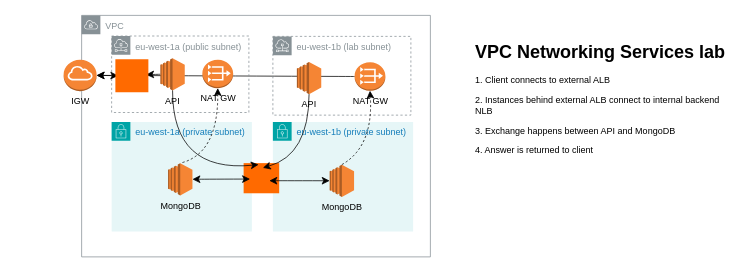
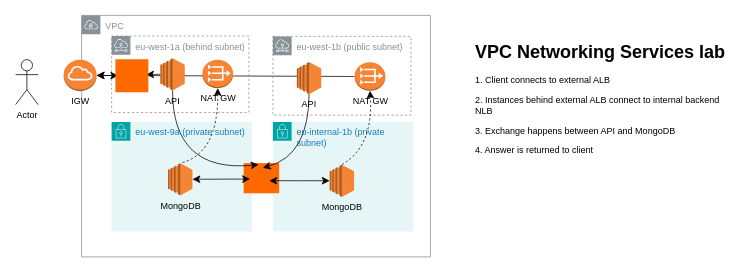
  <mxCell id="0" />
  <mxCell id="1" parent="0" />
  <mxCell id="2" value="VPC" style="sketch=0;outlineConnect=0;gradientColor=none;html=1;whiteSpace=wrap;fontSize=12;fontStyle=0;shape=mxgraph.aws4.group;grIcon=mxgraph.aws4.group_vpc;strokeColor=#879196;fillColor=none;verticalAlign=top;align=left;spacingLeft=30;fontColor=#879196;dashed=0;" parent="1" vertex="1"><mxGeometry x="108" y="20" width="465" height="322" as="geometry" /></mxCell>
  <mxCell id="3" value="" style="endArrow=classic;html=1;rounded=0;fontSize=12;startSize=8;endSize=8;curved=1;entryX=1;entryY=0.5;entryDx=0;entryDy=0;entryPerimeter=0;exitX=0;exitY=0.5;exitDx=0;exitDy=0;exitPerimeter=0;" edge="1" parent="1" source="14" target="9"><mxGeometry width="50" height="50" relative="1" as="geometry"><mxPoint x="416" y="-72" as="sourcePoint" /><mxPoint x="466" y="-122" as="targetPoint" /></mxGeometry></mxCell>
- <mxCell id="4" value="eu-west-1b (private subnet)" style="points=[[0,0],[0.25,0],[0.5,0],[0.75,0],[1,0],[1,0.25],[1,0.5],[1,0.75],[1,1],[0.75,1],[0.5,1],[0.25,1],[0,1],[0,0.75],[0,0.5],[0,0.25]];outlineConnect=0;gradientColor=none;html=1;whiteSpace=wrap;fontSize=12;fontStyle=0;container=1;pointerEvents=0;collapsible=0;recursiveResize=0;shape=mxgraph.aws4.group;grIcon=mxgraph.aws4.group_security_group;grStroke=0;strokeColor=#00A4A6;fillColor=#E6F6F7;verticalAlign=top;align=left;spacingLeft=30;fontColor=#147EBA;dashed=0;" vertex="1" parent="1"><mxGeometry x="363" y="162" width="187" height="146" as="geometry" /></mxCell>
- <mxCell id="5" value="eu-west-1a (private subnet)" style="points=[[0,0],[0.25,0],[0.5,0],[0.75,0],[1,0],[1,0.25],[1,0.5],[1,0.75],[1,1],[0.75,1],[0.5,1],[0.25,1],[0,1],[0,0.75],[0,0.5],[0,0.25]];outlineConnect=0;gradientColor=none;html=1;whiteSpace=wrap;fontSize=12;fontStyle=0;container=1;pointerEvents=0;collapsible=0;recursiveResize=0;shape=mxgraph.aws4.group;grIcon=mxgraph.aws4.group_security_group;grStroke=0;strokeColor=#00A4A6;fillColor=#E6F6F7;verticalAlign=top;align=left;spacingLeft=30;fontColor=#147EBA;dashed=0;" vertex="1" parent="1"><mxGeometry x="148" y="162" width="187" height="146" as="geometry" /></mxCell>
- <mxCell id="6" value="eu-west-1a (public subnet)" style="sketch=0;outlineConnect=0;gradientColor=none;html=1;whiteSpace=wrap;fontSize=12;fontStyle=0;shape=mxgraph.aws4.group;grIcon=mxgraph.aws4.group_subnet;strokeColor=#879196;fillColor=none;verticalAlign=top;align=left;spacingLeft=30;fontColor=#879196;dashed=1;" parent="1" vertex="1"><mxGeometry x="148" y="47.5" width="183" height="102" as="geometry" /></mxCell>
+ <mxCell id="4" value="eu-internal-1b (private subnet)" style="points=[[0,0],[0.25,0],[0.5,0],[0.75,0],[1,0],[1,0.25],[1,0.5],[1,0.75],[1,1],[0.75,1],[0.5,1],[0.25,1],[0,1],[0,0.75],[0,0.5],[0,0.25]];outlineConnect=0;gradientColor=none;html=1;whiteSpace=wrap;fontSize=12;fontStyle=0;container=1;pointerEvents=0;collapsible=0;recursiveResize=0;shape=mxgraph.aws4.group;grIcon=mxgraph.aws4.group_security_group;grStroke=0;strokeColor=#00A4A6;fillColor=#E6F6F7;verticalAlign=top;align=left;spacingLeft=30;fontColor=#147EBA;dashed=0;" vertex="1" parent="1"><mxGeometry x="363" y="162" width="187" height="146" as="geometry" /></mxCell>
+ <mxCell id="5" value="eu-west-9a (private subnet)" style="points=[[0,0],[0.25,0],[0.5,0],[0.75,0],[1,0],[1,0.25],[1,0.5],[1,0.75],[1,1],[0.75,1],[0.5,1],[0.25,1],[0,1],[0,0.75],[0,0.5],[0,0.25]];outlineConnect=0;gradientColor=none;html=1;whiteSpace=wrap;fontSize=12;fontStyle=0;container=1;pointerEvents=0;collapsible=0;recursiveResize=0;shape=mxgraph.aws4.group;grIcon=mxgraph.aws4.group_security_group;grStroke=0;strokeColor=#00A4A6;fillColor=#E6F6F7;verticalAlign=top;align=left;spacingLeft=30;fontColor=#147EBA;dashed=0;" vertex="1" parent="1"><mxGeometry x="148" y="162" width="187" height="146" as="geometry" /></mxCell>
+ <mxCell id="6" value="eu-west-1a (behind subnet)" style="sketch=0;outlineConnect=0;gradientColor=none;html=1;whiteSpace=wrap;fontSize=12;fontStyle=0;shape=mxgraph.aws4.group;grIcon=mxgraph.aws4.group_subnet;strokeColor=#879196;fillColor=none;verticalAlign=top;align=left;spacingLeft=30;fontColor=#879196;dashed=1;" parent="1" vertex="1"><mxGeometry x="148" y="47.5" width="183" height="102" as="geometry" /></mxCell>
+ <mxCell id="7" value="Actor" style="shape=umlActor;verticalLabelPosition=bottom;verticalAlign=top;html=1;outlineConnect=0;" parent="1" vertex="1"><mxGeometry x="20" y="79" width="30" height="60" as="geometry" /></mxCell>
  <mxCell id="8" value="&lt;h1 style=&quot;margin-top: 0px;&quot;&gt;VPC Networking Services lab&lt;br&gt;&lt;/h1&gt;&lt;p&gt;1. Client connects to external ALB&lt;br&gt;&lt;/p&gt;&lt;p&gt;2. Instances behind external ALB connect to internal backend NLB&lt;br&gt;&lt;/p&gt;&lt;p&gt;3. Exchange happens between API and MongoDB&lt;br&gt;&lt;/p&gt;&lt;p&gt;4. Answer is returned to client&lt;br&gt;&lt;/p&gt;" style="text;html=1;whiteSpace=wrap;overflow=hidden;rounded=0;" parent="1" vertex="1"><mxGeometry x="631" y="48" width="341" height="180" as="geometry" /></mxCell>
  <mxCell id="9" value="IGW" style="outlineConnect=0;dashed=0;verticalLabelPosition=bottom;verticalAlign=top;align=center;html=1;shape=mxgraph.aws3.internet_gateway;fillColor=#F58534;gradientColor=none;" parent="1" vertex="1"><mxGeometry x="84" y="79" width="44" height="42" as="geometry" /></mxCell>
  <mxCell id="10" value="" style="endArrow=none;dashed=1;html=1;rounded=0;fontSize=12;startSize=8;endSize=8;curved=1;entryX=0.5;entryY=0;entryDx=0;entryDy=0;entryPerimeter=0;exitX=0.5;exitY=1;exitDx=0;exitDy=0;exitPerimeter=0;startArrow=classic;startFill=1;endFill=0;" parent="1" source="24" edge="1" target="11"><mxGeometry width="50" height="50" relative="1" as="geometry"><mxPoint x="303" y="383" as="sourcePoint" /><mxPoint x="414.75" y="114.16" as="targetPoint" /><Array as="points"><mxPoint x="290" y="205" /></Array></mxGeometry></mxCell>
  <mxCell id="11" value="MongoDB" style="outlineConnect=0;dashed=0;verticalLabelPosition=bottom;verticalAlign=top;align=center;html=1;shape=mxgraph.aws3.ec2;fillColor=#F58534;gradientColor=none;" parent="1" vertex="1"><mxGeometry x="223.25" y="217" width="32.5" height="43" as="geometry" /></mxCell>
- <mxCell id="12" value="eu-west-1b (lab subnet)" style="sketch=0;outlineConnect=0;gradientColor=none;html=1;whiteSpace=wrap;fontSize=12;fontStyle=0;shape=mxgraph.aws4.group;grIcon=mxgraph.aws4.group_subnet;strokeColor=#879196;fillColor=none;verticalAlign=top;align=left;spacingLeft=30;fontColor=#879196;dashed=1;" parent="1" vertex="1"><mxGeometry x="363" y="48" width="184" height="105" as="geometry" /></mxCell>
+ <mxCell id="12" value="eu-west-1b (public subnet)" style="sketch=0;outlineConnect=0;gradientColor=none;html=1;whiteSpace=wrap;fontSize=12;fontStyle=0;shape=mxgraph.aws4.group;grIcon=mxgraph.aws4.group_subnet;strokeColor=#879196;fillColor=none;verticalAlign=top;align=left;spacingLeft=30;fontColor=#879196;dashed=1;" parent="1" vertex="1"><mxGeometry x="363" y="48" width="184" height="105" as="geometry" /></mxCell>
  <mxCell id="13" value="API" style="outlineConnect=0;dashed=0;verticalLabelPosition=bottom;verticalAlign=top;align=center;html=1;shape=mxgraph.aws3.ec2;fillColor=#F58534;gradientColor=none;" vertex="1" parent="1"><mxGeometry x="395" y="82" width="32.5" height="43" as="geometry" /></mxCell>
  <mxCell id="14" value="NAT GW" style="outlineConnect=0;dashed=0;verticalLabelPosition=bottom;verticalAlign=top;align=center;html=1;shape=mxgraph.aws3.vpc_nat_gateway;fillColor=#F58534;gradientColor=none;" vertex="1" parent="1"><mxGeometry x="472" y="82.5" width="41" height="38" as="geometry" /></mxCell>
  <mxCell id="15" value="MongoDB" style="outlineConnect=0;dashed=0;verticalLabelPosition=bottom;verticalAlign=top;align=center;html=1;shape=mxgraph.aws3.ec2;fillColor=#F58534;gradientColor=none;" vertex="1" parent="1"><mxGeometry x="438.75" y="219" width="32.5" height="43" as="geometry" /></mxCell>
  <mxCell id="16" value="" style="endArrow=classic;html=1;rounded=0;fontSize=12;startSize=8;endSize=8;curved=1;entryX=0.5;entryY=1;entryDx=0;entryDy=0;entryPerimeter=0;exitX=0.5;exitY=0;exitDx=0;exitDy=0;exitPerimeter=0;dashed=1;" edge="1" parent="1" source="15" target="14"><mxGeometry width="50" height="50" relative="1" as="geometry"><mxPoint x="486" y="270" as="sourcePoint" /><mxPoint x="536" y="220" as="targetPoint" /><Array as="points"><mxPoint x="497" y="195" /></Array></mxGeometry></mxCell>
  <mxCell id="17" value="" style="edgeStyle=none;curved=1;rounded=0;orthogonalLoop=1;jettySize=auto;html=1;exitX=0;exitY=0.5;exitDx=0;exitDy=0;exitPerimeter=0;fontSize=12;startSize=8;endSize=8;entryX=0.932;entryY=0.466;entryDx=0;entryDy=0;entryPerimeter=0;" edge="1" parent="1" source="23" target="22"><mxGeometry relative="1" as="geometry"><mxPoint x="269" y="98" as="sourcePoint" /><mxPoint x="280" y="9" as="targetPoint" /></mxGeometry></mxCell>
  <mxCell id="18" value="" style="endArrow=classic;startArrow=classic;html=1;rounded=0;fontSize=12;startSize=8;endSize=8;curved=1;exitX=1;exitY=0.5;exitDx=0;exitDy=0;exitPerimeter=0;entryX=0.088;entryY=0.498;entryDx=0;entryDy=0;entryPerimeter=0;" edge="1" parent="1" source="9" target="22"><mxGeometry width="50" height="50" relative="1" as="geometry"><mxPoint x="172" y="-82" as="sourcePoint" /><mxPoint x="77" y="30" as="targetPoint" /></mxGeometry></mxCell>
  <mxCell id="19" value="" style="points=[];aspect=fixed;html=1;align=center;shadow=0;dashed=0;fillColor=#FF6A00;strokeColor=none;shape=mxgraph.alibaba_cloud.clb_classic_load_balancer_01;" vertex="1" parent="1"><mxGeometry x="324" y="217" width="47.4" height="40.2" as="geometry" /></mxCell>
  <mxCell id="20" value="" style="endArrow=classic;startArrow=classic;html=1;rounded=0;fontSize=12;startSize=8;endSize=8;curved=1;exitX=1;exitY=0.5;exitDx=0;exitDy=0;exitPerimeter=0;entryX=0.181;entryY=0.528;entryDx=0;entryDy=0;entryPerimeter=0;" edge="1" parent="1" source="11" target="19"><mxGeometry width="50" height="50" relative="1" as="geometry"><mxPoint x="602" y="327" as="sourcePoint" /><mxPoint x="652" y="277" as="targetPoint" /></mxGeometry></mxCell>
  <mxCell id="21" value="" style="endArrow=classic;startArrow=classic;html=1;rounded=0;fontSize=12;startSize=8;endSize=8;curved=1;exitX=0.723;exitY=0.583;exitDx=0;exitDy=0;exitPerimeter=0;entryX=0;entryY=0.5;entryDx=0;entryDy=0;entryPerimeter=0;" edge="1" parent="1" source="19" target="15"><mxGeometry width="50" height="50" relative="1" as="geometry"><mxPoint x="680" y="294" as="sourcePoint" /><mxPoint x="441" y="240" as="targetPoint" /></mxGeometry></mxCell>
  <mxCell id="22" value="" style="points=[];aspect=fixed;html=1;align=center;shadow=0;dashed=0;fillColor=#FF6A00;strokeColor=none;shape=mxgraph.alibaba_cloud.alb_application_load_balancer_02;" vertex="1" parent="1"><mxGeometry x="153" y="78.5" width="44" height="44" as="geometry" /></mxCell>
  <mxCell id="23" value="API" style="outlineConnect=0;dashed=0;verticalLabelPosition=bottom;verticalAlign=top;align=center;html=1;shape=mxgraph.aws3.ec2;fillColor=#F58534;gradientColor=none;" parent="1" vertex="1"><mxGeometry x="213" y="77" width="32.5" height="43" as="geometry" /></mxCell>
  <mxCell id="24" value="NAT GW" style="outlineConnect=0;dashed=0;verticalLabelPosition=bottom;verticalAlign=top;align=center;html=1;shape=mxgraph.aws3.vpc_nat_gateway;fillColor=#F58534;gradientColor=none;" parent="1" vertex="1"><mxGeometry x="269" y="79" width="41" height="38" as="geometry" /></mxCell>
  <mxCell id="25" value="" style="endArrow=classic;html=1;rounded=0;fontSize=12;startSize=8;endSize=8;curved=1;exitX=0.5;exitY=1;exitDx=0;exitDy=0;exitPerimeter=0;entryX=0.422;entryY=0.05;entryDx=0;entryDy=0;entryPerimeter=0;" edge="1" parent="1" source="23" target="19"><mxGeometry width="50" height="50" relative="1" as="geometry"><mxPoint x="419" y="-136" as="sourcePoint" /><mxPoint x="469" y="-186" as="targetPoint" /><Array as="points"><mxPoint x="229" y="230" /></Array></mxGeometry></mxCell>
  <mxCell id="26" value="" style="endArrow=classic;html=1;rounded=0;fontSize=12;startSize=8;endSize=8;curved=1;exitX=0.5;exitY=1;exitDx=0;exitDy=0;exitPerimeter=0;entryX=0.542;entryY=0.156;entryDx=0;entryDy=0;entryPerimeter=0;" edge="1" parent="1" source="13" target="19"><mxGeometry width="50" height="50" relative="1" as="geometry"><mxPoint x="460" y="7" as="sourcePoint" /><mxPoint x="510" y="-43" as="targetPoint" /><Array as="points"><mxPoint x="411" y="206" /></Array></mxGeometry></mxCell>
